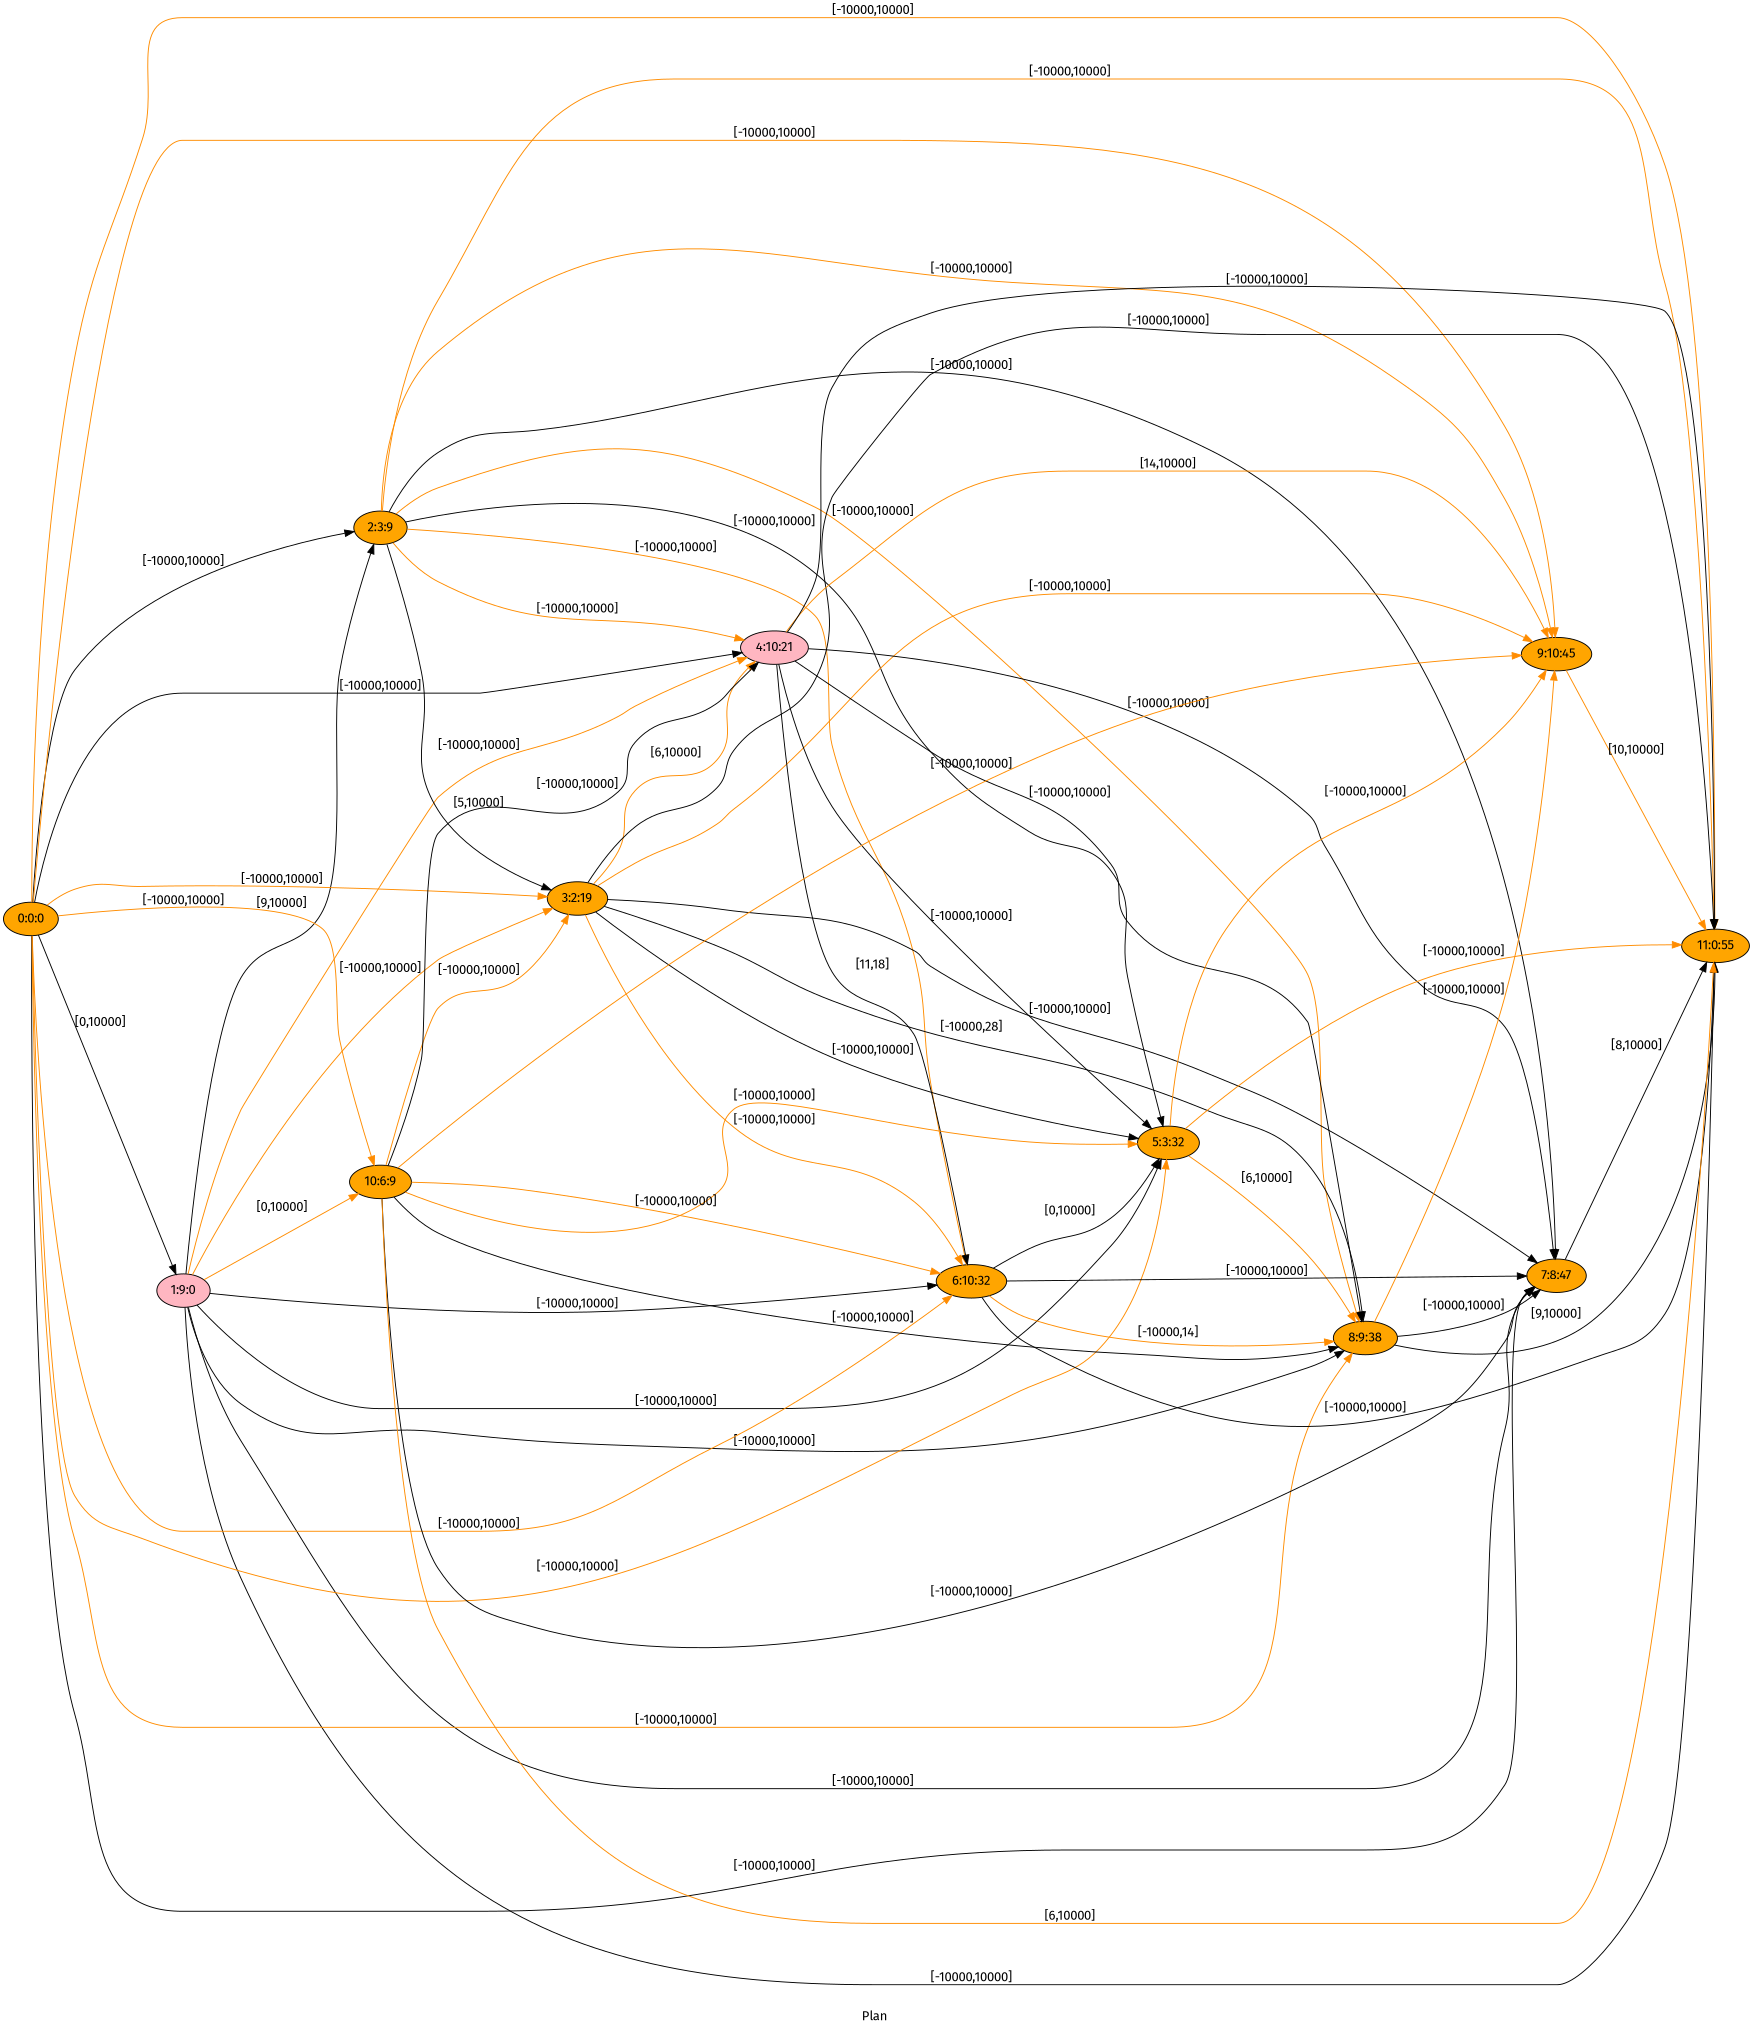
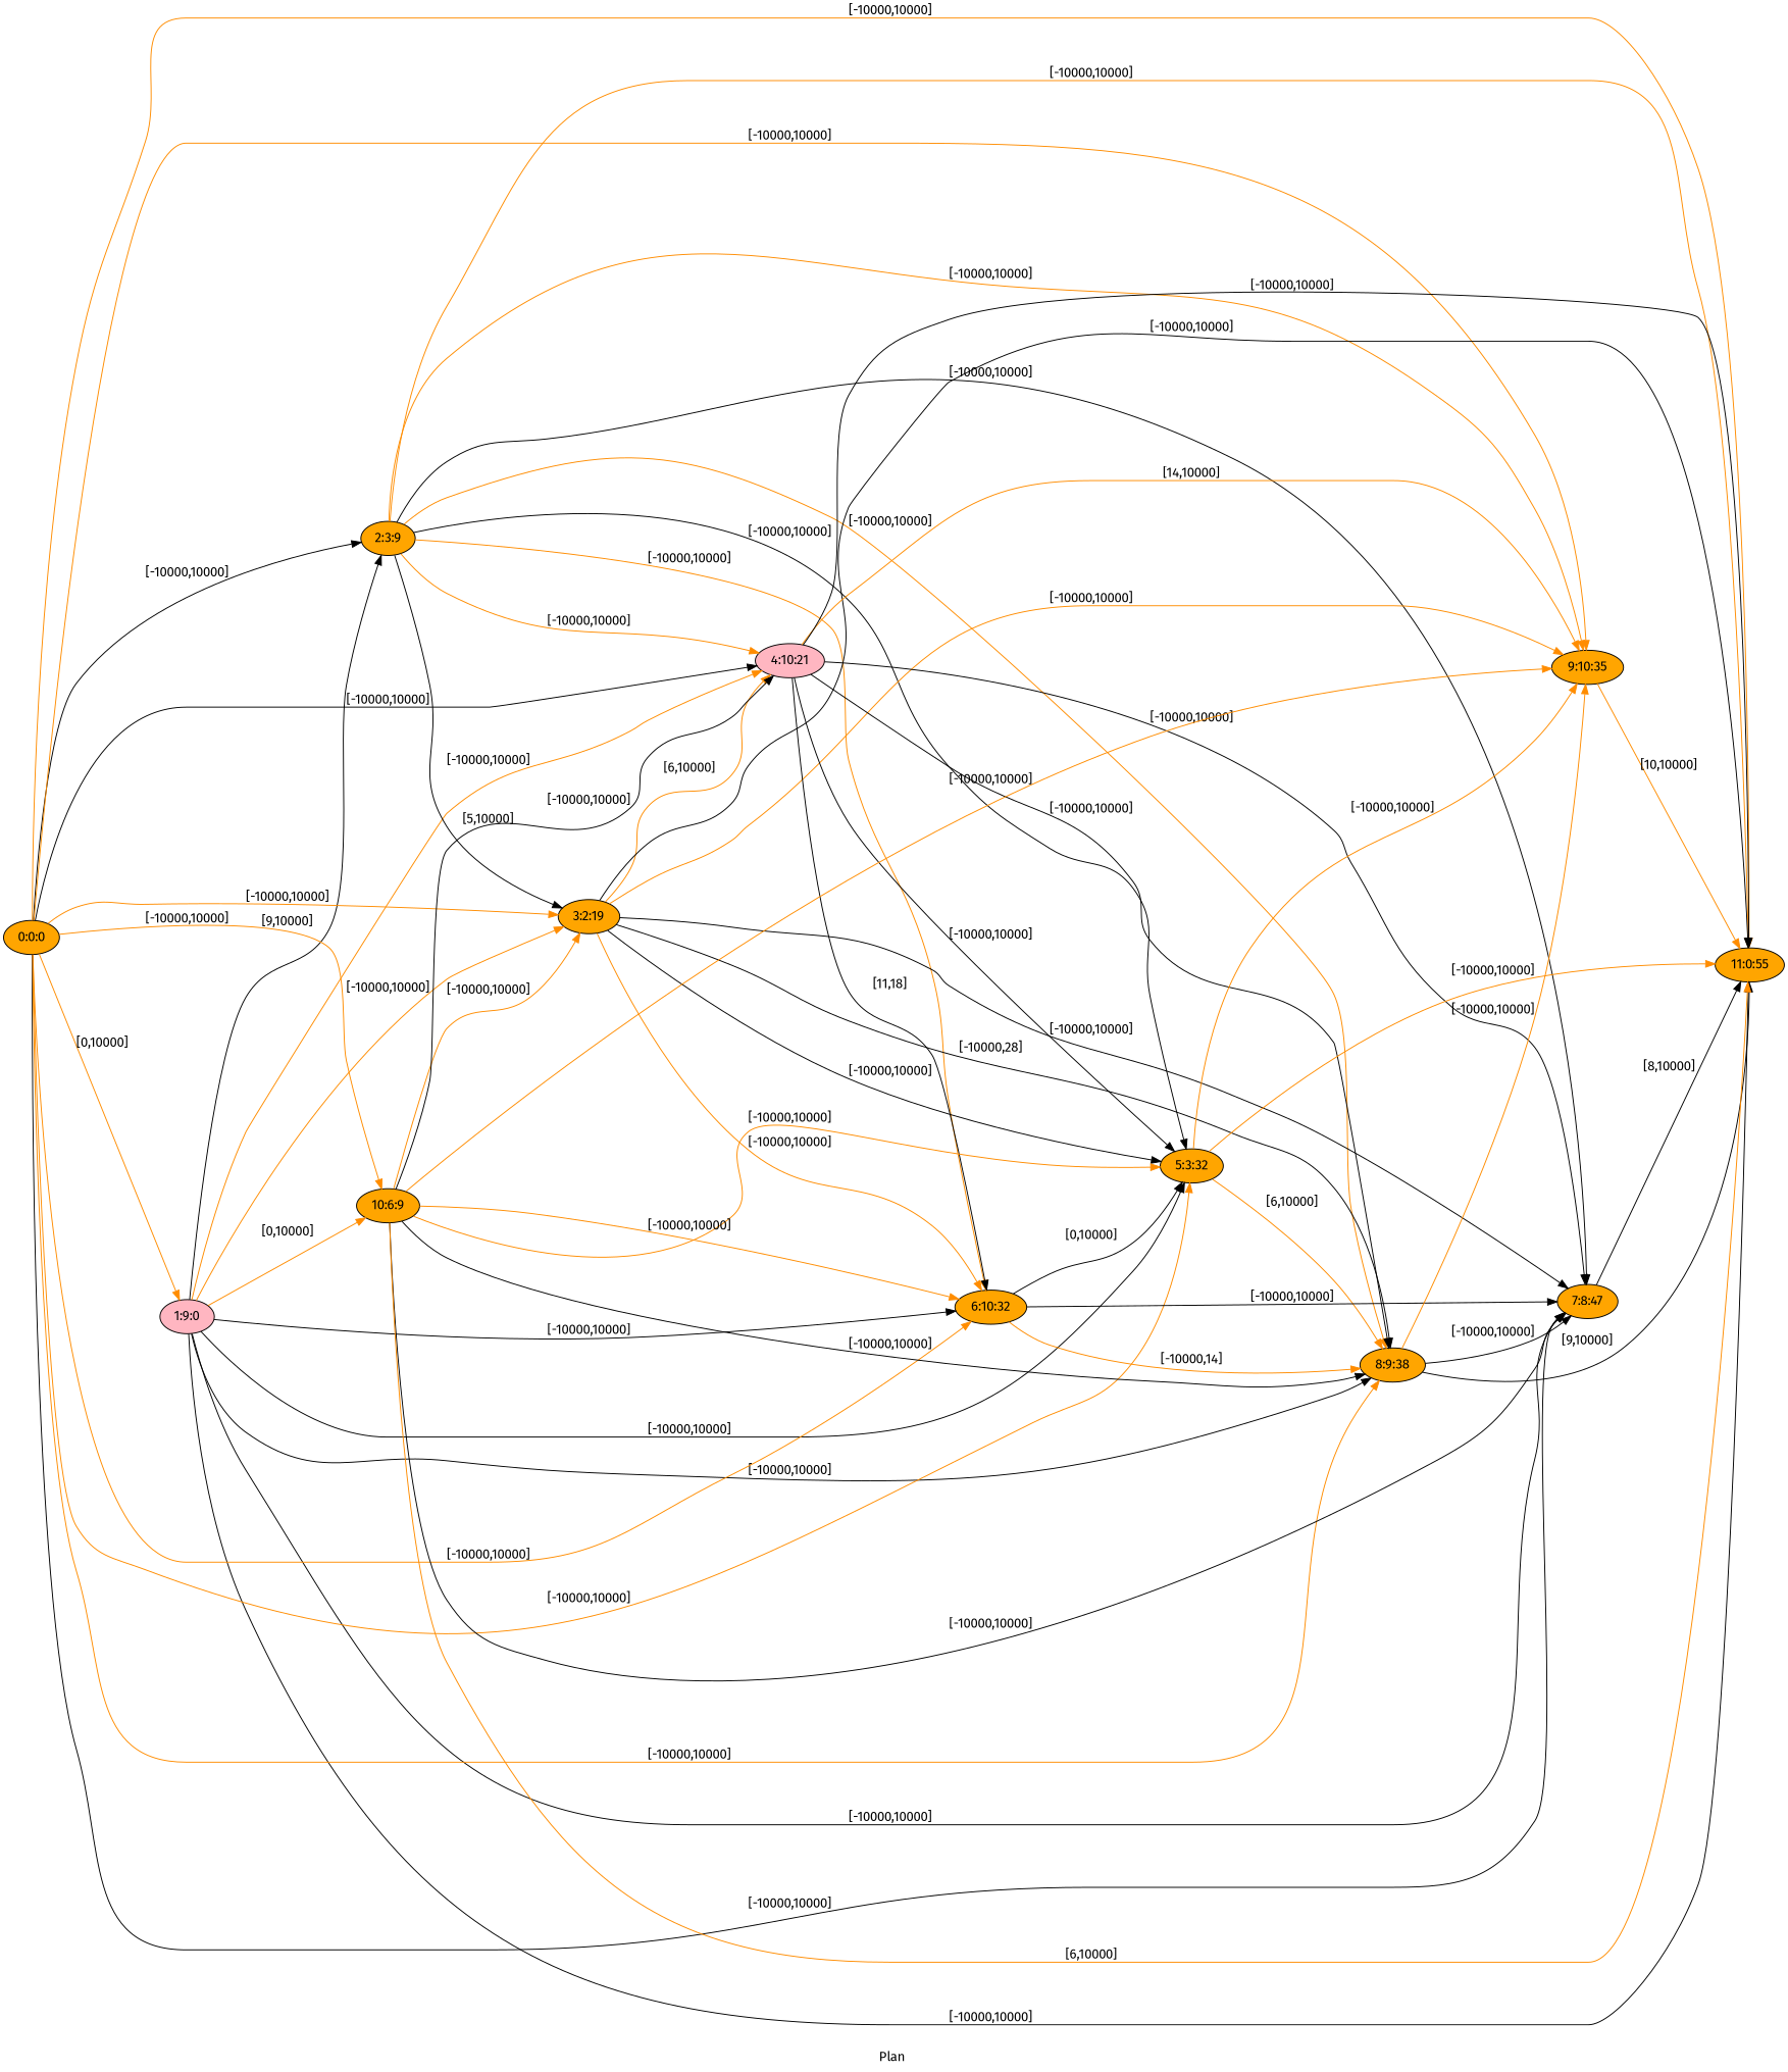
  digraph {
    fldt=0.586053
    fontname="Fira Sans"
    label="Plan "
    nodesep=.45
    rankdir=LR
    node [fillcolor=orange fontname="Fira Sans" style=filled]
    edge [color=darkorange fontname="Fira Sans"]
    "1:9:0" [fillcolor=lightpink]
    "0:0:0"
    "2:3:9"
    n4 [label="3:2:19"]
    "4:10:21" [fillcolor=lightpink]
    "5:3:32"
    "6:10:32"
    "7:8:47"
    "8:9:38"
-   "9:10:35" [label="9:10:45"]
+   "9:10:35"
    "10:6:9"
    "11:0:55"
    "1:9:0" -> "2:3:9" [color=black label="[9,10000]"]
    "1:9:0" -> n4 [label="[-10000,10000]"]
    "1:9:0" -> "4:10:21" [label="[-10000,10000]"]
    "1:9:0" -> "5:3:32" [color=black label="[-10000,10000]"]
    "1:9:0" -> "6:10:32" [color=black label="[-10000,10000]"]
    "1:9:0" -> "7:8:47" [color=black label="[-10000,10000]"]
    "1:9:0" -> "8:9:38" [color=black label="[-10000,10000]"]
    "1:9:0" -> "10:6:9" [label="[0,10000]"]
    "1:9:0" -> "11:0:55" [color=black label="[-10000,10000]"]
-   "0:0:0" -> "1:9:0" [color=black label="[0,10000]"]
+   "0:0:0" -> "1:9:0" [label="[0,10000]"]
    "0:0:0" -> "2:3:9" [color=black label="[-10000,10000]"]
    "0:0:0" -> n4 [label="[-10000,10000]"]
    "0:0:0" -> "4:10:21" [color=black label="[-10000,10000]"]
    "0:0:0" -> "5:3:32" [label="[-10000,10000]"]
    "0:0:0" -> "6:10:32" [label="[-10000,10000]"]
    "0:0:0" -> "7:8:47" [color=black label="[-10000,10000]"]
    "0:0:0" -> "8:9:38" [label="[-10000,10000]"]
    "0:0:0" -> "9:10:35" [label="[-10000,10000]"]
    "0:0:0" -> "10:6:9" [label="[-10000,10000]"]
    "0:0:0" -> "11:0:55" [label="[-10000,10000]"]
    "2:3:9" -> n4 [color=black label="[5,10000]"]
    "2:3:9" -> "4:10:21" [label="[-10000,10000]"]
    "2:3:9" -> "5:3:32" [color=black label="[-10000,10000]"]
    "2:3:9" -> "6:10:32" [label="[-10000,10000]"]
    "2:3:9" -> "7:8:47" [color=black label="[-10000,10000]"]
    "2:3:9" -> "8:9:38" [label="[-10000,10000]"]
    "2:3:9" -> "9:10:35" [label="[-10000,10000]"]
    "2:3:9" -> "11:0:55" [label="[-10000,10000]"]
    n4 -> "4:10:21" [label="[6,10000]"]
    n4 -> "5:3:32" [color=black label="[-10000,10000]"]
    n4 -> "6:10:32" [label="[-10000,10000]"]
    n4 -> "7:8:47" [color=black label="[-10000,10000]"]
    n4 -> "8:9:38" [color=black label="[-10000,28]"]
    n4 -> "9:10:35" [label="[-10000,10000]"]
    n4 -> "11:0:55" [color=black label="[-10000,10000]"]
    "4:10:21" -> "5:3:32" [color=black label="[-10000,10000]"]
    "4:10:21" -> "6:10:32" [color=black label="[11,18]"]
    "4:10:21" -> "7:8:47" [color=black label="[-10000,10000]"]
    "4:10:21" -> "8:9:38" [color=black label="[-10000,10000]"]
    "4:10:21" -> "9:10:35" [label="[14,10000]"]
    "4:10:21" -> "11:0:55" [color=black label="[-10000,10000]"]
    "5:3:32" -> "8:9:38" [label="[6,10000]"]
    "5:3:32" -> "9:10:35" [label="[-10000,10000]"]
    "5:3:32" -> "11:0:55" [label="[-10000,10000]"]
    "6:10:32" -> "5:3:32" [color=black label="[0,10000]"]
    "6:10:32" -> "7:8:47" [color=black label="[-10000,10000]"]
    "6:10:32" -> "8:9:38" [label="[-10000,14]"]
-   "6:10:32" -> "11:0:55" [color=black label="[-10000,10000]"]
    "7:8:47" -> "11:0:55" [color=black label="[8,10000]"]
    "8:9:38" -> "7:8:47" [color=black label="[-10000,10000]"]
    "8:9:38" -> "9:10:35" [label="[-10000,10000]"]
    "8:9:38" -> "11:0:55" [color=black label="[9,10000]"]
    "9:10:35" -> "11:0:55" [label="[10,10000]"]
    "10:6:9" -> n4 [label="[-10000,10000]"]
    "10:6:9" -> "4:10:21" [color=black label="[-10000,10000]"]
    "10:6:9" -> "5:3:32" [label="[-10000,10000]"]
    "10:6:9" -> "6:10:32" [label="[-10000,10000]"]
    "10:6:9" -> "7:8:47" [color=black label="[-10000,10000]"]
    "10:6:9" -> "8:9:38" [color=black label="[-10000,10000]"]
    "10:6:9" -> "9:10:35" [label="[-10000,10000]"]
    "10:6:9" -> "11:0:55" [label="[6,10000]"]
  }
